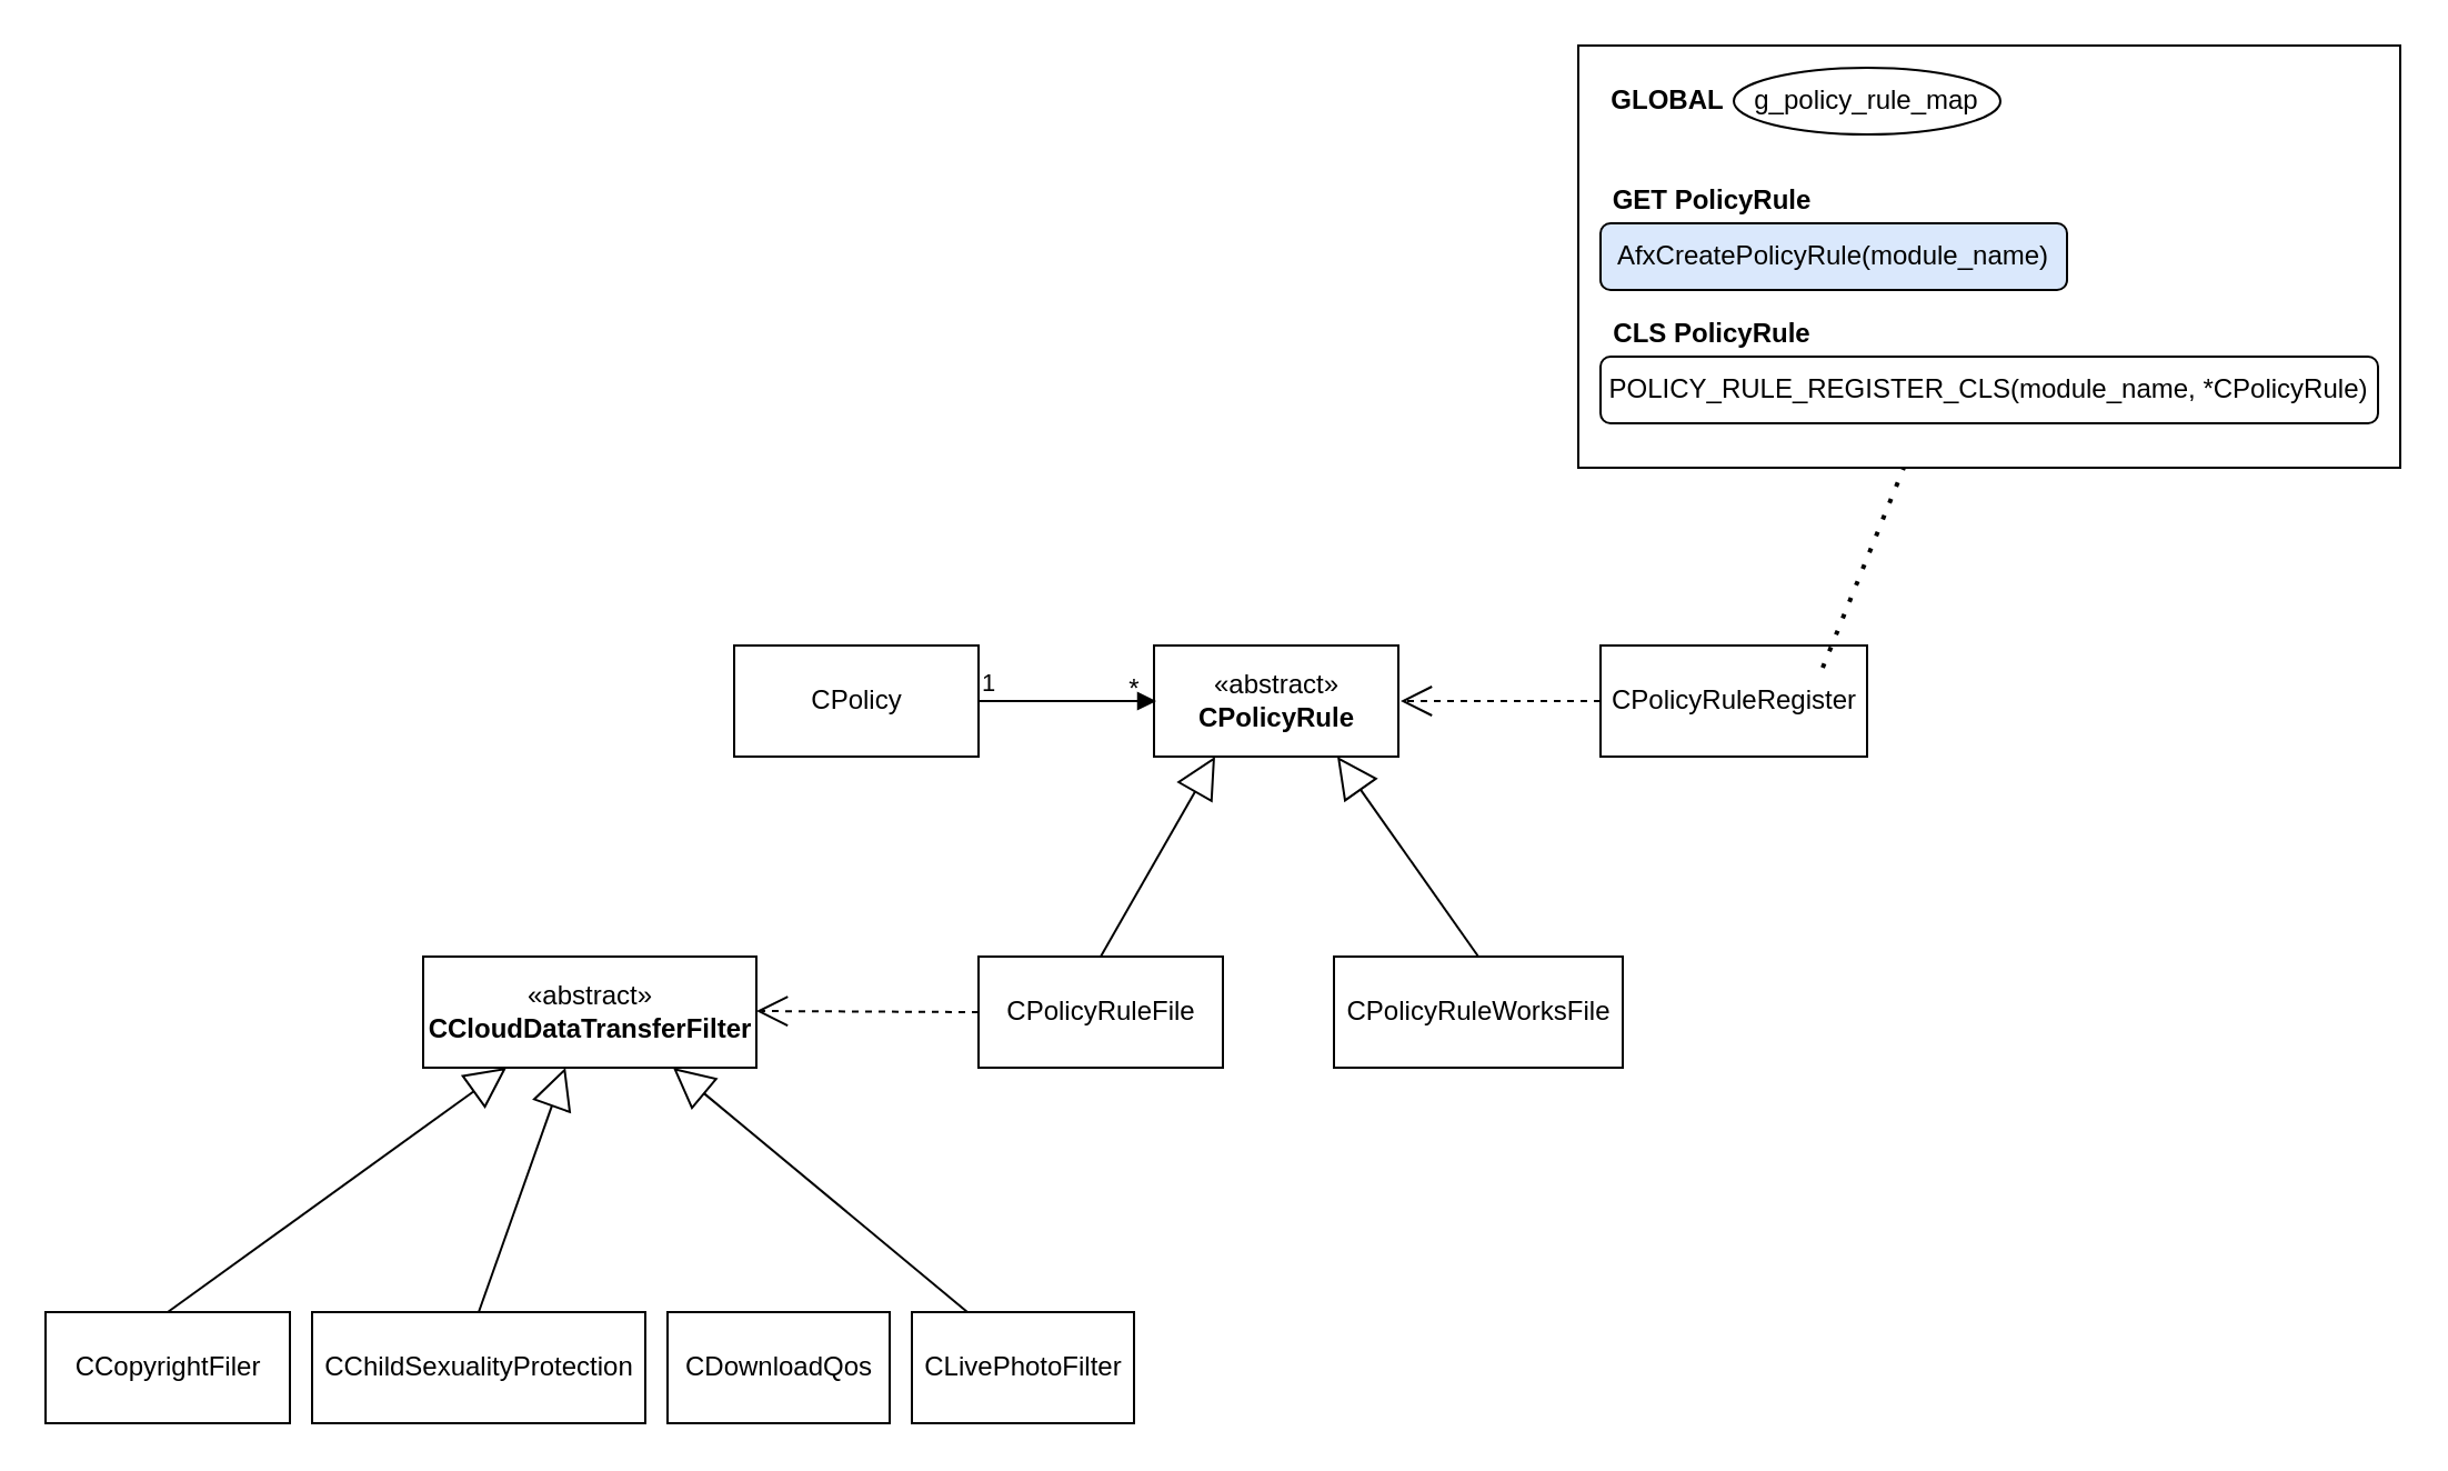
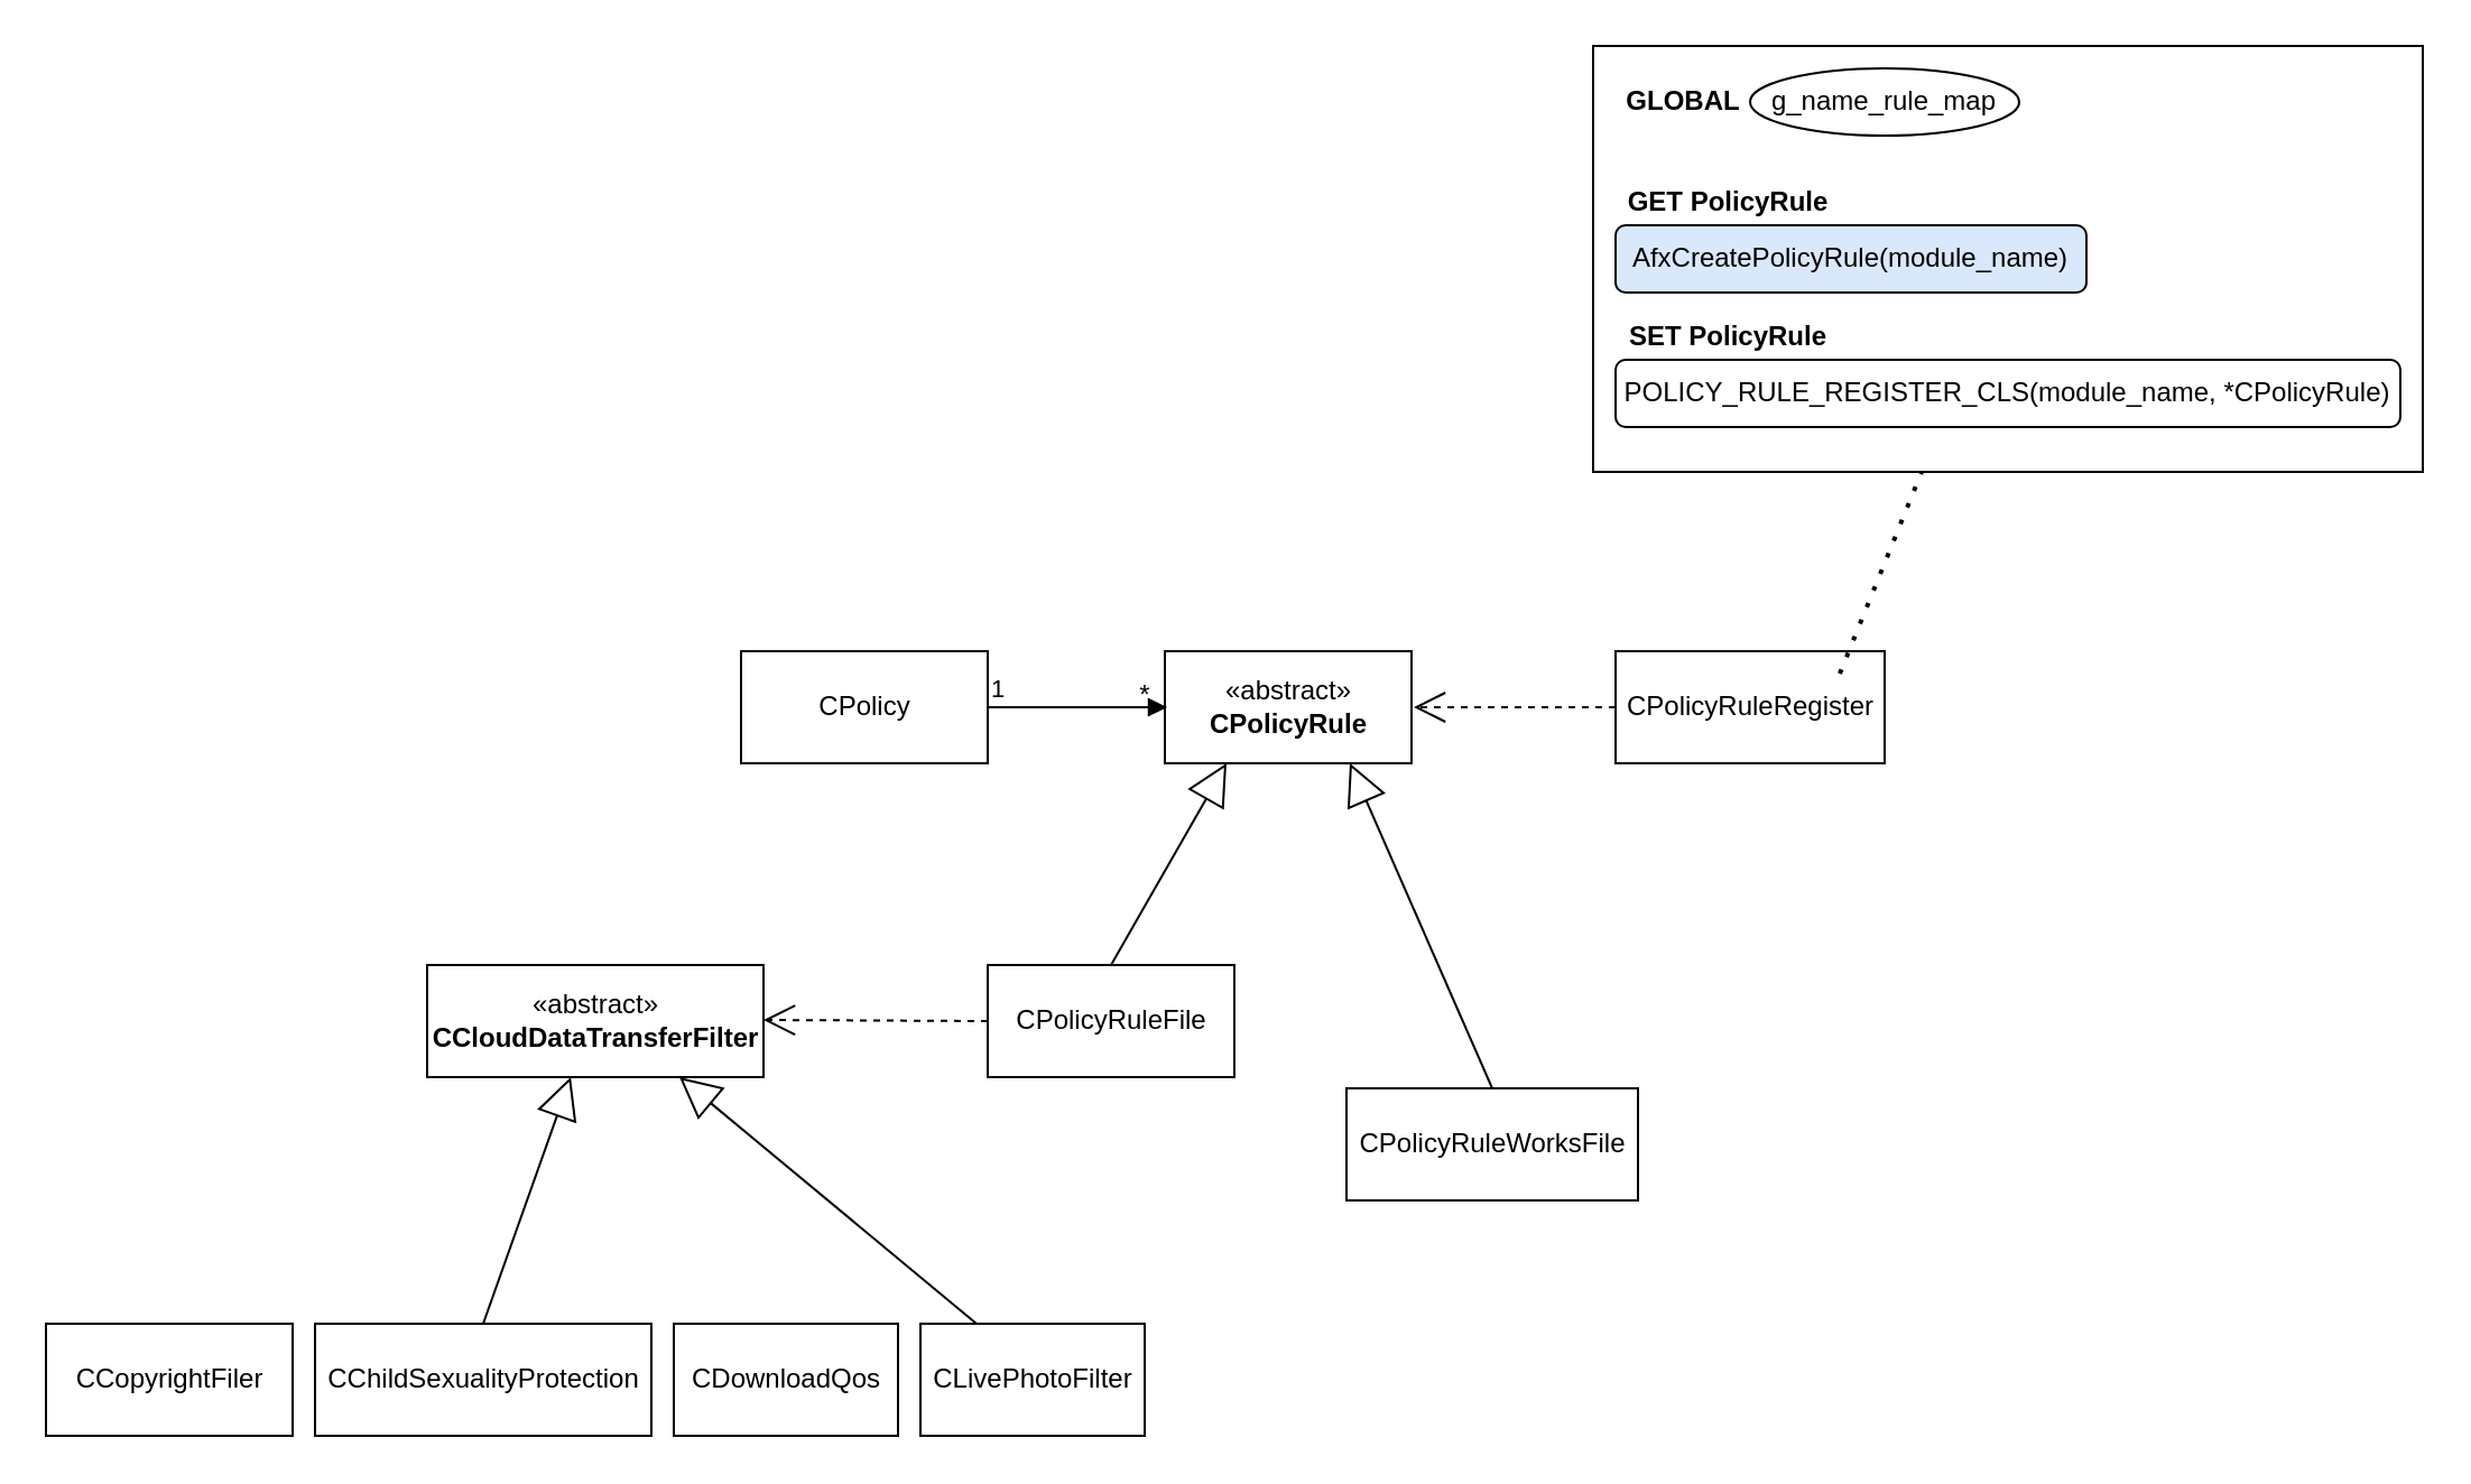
  <mxCell id="0" />
  <mxCell id="1" parent="0" />
  <mxCell id="2" value="CPolicy" style="html=1;" parent="1" vertex="1"><mxGeometry x="330" y="290" width="110" height="50" as="geometry" /></mxCell>
  <mxCell id="3" value="«abstract»&lt;br&gt;&lt;b&gt;CPolicyRule&lt;/b&gt;" style="html=1;" parent="1" vertex="1"><mxGeometry x="519" y="290" width="110" height="50" as="geometry" /></mxCell>
  <mxCell id="4" value="CPolicyRuleFile" style="html=1;" parent="1" vertex="1"><mxGeometry x="440" y="430" width="110" height="50" as="geometry" /></mxCell>
- <mxCell id="5" value="CPolicyRuleWorksFile" style="html=1;" parent="1" vertex="1"><mxGeometry x="600" y="430" width="130" height="50" as="geometry" /></mxCell>
+ <mxCell id="5" value="CPolicyRuleWorksFile" style="html=1;" parent="1" vertex="1"><mxGeometry x="600" y="485" width="130" height="50" as="geometry" /></mxCell>
  <mxCell id="6" value="" style="endArrow=block;endFill=1;html=1;edgeStyle=orthogonalEdgeStyle;align=left;verticalAlign=top;exitX=1;exitY=0.5;exitDx=0;exitDy=0;" parent="1" source="2" edge="1"><mxGeometry x="-1" relative="1" as="geometry"><mxPoint x="690" y="580" as="sourcePoint" /><mxPoint x="520" y="315" as="targetPoint" /></mxGeometry></mxCell>
  <mxCell id="7" value="1" style="edgeLabel;resizable=0;html=1;align=left;verticalAlign=bottom;" parent="6" connectable="0" vertex="1"><mxGeometry x="-1" relative="1" as="geometry" /></mxCell>
  <mxCell id="8" value="*" style="text;html=1;align=center;verticalAlign=middle;resizable=0;points=[];autosize=1;strokeColor=none;" parent="1" vertex="1"><mxGeometry x="500" y="300" width="20" height="20" as="geometry" /></mxCell>
  <mxCell id="9" value="CPolicyRuleRegister" style="html=1;" parent="1" vertex="1"><mxGeometry x="720" y="290" width="120" height="50" as="geometry" /></mxCell>
  <mxCell id="10" value="" style="endArrow=open;endSize=12;dashed=1;html=1;exitX=0;exitY=0.5;exitDx=0;exitDy=0;" parent="1" source="9" edge="1"><mxGeometry width="160" relative="1" as="geometry"><mxPoint x="790" y="580" as="sourcePoint" /><mxPoint x="630" y="315" as="targetPoint" /></mxGeometry></mxCell>
  <mxCell id="11" value="" style="group" parent="1" vertex="1" connectable="0"><mxGeometry x="710" y="20" width="370" height="190" as="geometry" /></mxCell>
  <mxCell id="12" value="" style="rounded=0;whiteSpace=wrap;html=1;" parent="11" vertex="1"><mxGeometry width="370" height="190" as="geometry" /></mxCell>
- <mxCell id="13" value="g_policy_rule_map" style="ellipse;whiteSpace=wrap;html=1;" parent="11" vertex="1"><mxGeometry x="70" y="10" width="120" height="30" as="geometry" /></mxCell>
+ <mxCell id="13" value="g_name_rule_map" style="ellipse;whiteSpace=wrap;html=1;" parent="11" vertex="1"><mxGeometry x="70" y="10" width="120" height="30" as="geometry" /></mxCell>
  <mxCell id="14" value="&lt;span&gt;POLICY_RULE_REGISTER_CLS(module_name, *CPolicyRule)&lt;/span&gt;" style="rounded=1;whiteSpace=wrap;html=1;" parent="11" vertex="1"><mxGeometry x="10" y="140" width="350" height="30" as="geometry" /></mxCell>
  <mxCell id="15" value="&lt;span&gt;AfxCreatePolicyRule(module_name)&lt;/span&gt;" style="rounded=1;whiteSpace=wrap;html=1;fillColor=#dae8fc;" parent="11" vertex="1"><mxGeometry x="10" y="80" width="210" height="30" as="geometry" /></mxCell>
  <mxCell id="16" value="&lt;b&gt;GET PolicyRule&lt;/b&gt;" style="text;html=1;align=center;verticalAlign=middle;resizable=0;points=[];autosize=1;strokeColor=none;" parent="11" vertex="1"><mxGeometry x="10" y="60" width="100" height="20" as="geometry" /></mxCell>
- <mxCell id="17" value="&lt;b&gt;CLS PolicyRule&lt;/b&gt;" style="text;html=1;align=center;verticalAlign=middle;resizable=0;points=[];autosize=1;strokeColor=none;" parent="11" vertex="1"><mxGeometry x="10" y="120" width="100" height="20" as="geometry" /></mxCell>
+ <mxCell id="17" value="&lt;b&gt;SET PolicyRule&lt;/b&gt;" style="text;html=1;align=center;verticalAlign=middle;resizable=0;points=[];autosize=1;strokeColor=none;" parent="11" vertex="1"><mxGeometry x="10" y="120" width="100" height="20" as="geometry" /></mxCell>
  <mxCell id="18" value="&lt;b&gt;GLOBAL&lt;/b&gt;" style="text;html=1;align=center;verticalAlign=middle;resizable=0;points=[];autosize=1;strokeColor=none;" parent="11" vertex="1"><mxGeometry x="5" y="15" width="70" height="20" as="geometry" /></mxCell>
  <mxCell id="19" value="" style="endArrow=none;dashed=1;html=1;dashPattern=1 3;strokeWidth=2;" parent="1" target="12" edge="1"><mxGeometry width="50" height="50" relative="1" as="geometry"><mxPoint x="820" y="300" as="sourcePoint" /><mxPoint x="870" y="250" as="targetPoint" /></mxGeometry></mxCell>
  <mxCell id="20" value="«abstract»&lt;br&gt;&lt;b&gt;CCloudDataTransferFilter&lt;/b&gt;" style="html=1;" vertex="1" parent="1"><mxGeometry x="190" y="430" width="150" height="50" as="geometry" /></mxCell>
  <mxCell id="21" value="" style="endArrow=open;endSize=12;dashed=1;html=1;exitX=0;exitY=0.5;exitDx=0;exitDy=0;" edge="1" parent="1" source="4"><mxGeometry width="160" relative="1" as="geometry"><mxPoint x="430" y="454.5" as="sourcePoint" /><mxPoint x="340" y="454.5" as="targetPoint" /></mxGeometry></mxCell>
  <mxCell id="22" value="CCopyrightFiler" style="html=1;" vertex="1" parent="1"><mxGeometry x="20" y="590" width="110" height="50" as="geometry" /></mxCell>
  <mxCell id="23" value="" style="endArrow=block;endSize=16;endFill=0;html=1;entryX=0.25;entryY=1;entryDx=0;entryDy=0;exitX=0.5;exitY=0;exitDx=0;exitDy=0;" edge="1" parent="1" source="4" target="3"><mxGeometry width="160" relative="1" as="geometry"><mxPoint x="420" y="620" as="sourcePoint" /><mxPoint x="580" y="620" as="targetPoint" /><Array as="points" /></mxGeometry></mxCell>
  <mxCell id="24" value="" style="endArrow=block;endSize=16;endFill=0;html=1;entryX=0.75;entryY=1;entryDx=0;entryDy=0;exitX=0.5;exitY=0;exitDx=0;exitDy=0;" edge="1" parent="1" source="5" target="3"><mxGeometry width="160" relative="1" as="geometry"><mxPoint x="505" y="440" as="sourcePoint" /><mxPoint x="556.5" y="350" as="targetPoint" /><Array as="points" /></mxGeometry></mxCell>
- <mxCell id="25" value="" style="endArrow=block;endSize=16;endFill=0;html=1;entryX=0.25;entryY=1;entryDx=0;entryDy=0;exitX=0.5;exitY=0;exitDx=0;exitDy=0;" edge="1" parent="1" source="22" target="20"><mxGeometry width="160" relative="1" as="geometry"><mxPoint x="180" y="570" as="sourcePoint" /><mxPoint x="231.5" y="480" as="targetPoint" /><Array as="points" /></mxGeometry></mxCell>
  <mxCell id="26" value="CChildSexualityProtection" style="html=1;" vertex="1" parent="1"><mxGeometry x="140" y="590" width="150" height="50" as="geometry" /></mxCell>
  <mxCell id="27" value="" style="endArrow=block;endSize=16;endFill=0;html=1;entryX=0.427;entryY=1;entryDx=0;entryDy=0;exitX=0.5;exitY=0;exitDx=0;exitDy=0;entryPerimeter=0;" edge="1" parent="1" source="26" target="20"><mxGeometry width="160" relative="1" as="geometry"><mxPoint x="85" y="600" as="sourcePoint" /><mxPoint x="200" y="490" as="targetPoint" /><Array as="points" /></mxGeometry></mxCell>
  <mxCell id="28" value="CDownloadQos" style="html=1;" vertex="1" parent="1"><mxGeometry x="300" y="590" width="100" height="50" as="geometry" /></mxCell>
  <mxCell id="29" value="CLivePhotoFilter" style="html=1;" vertex="1" parent="1"><mxGeometry x="410" y="590" width="100" height="50" as="geometry" /></mxCell>
  <mxCell id="30" value="" style="endArrow=block;endSize=16;endFill=0;html=1;entryX=0.75;entryY=1;entryDx=0;entryDy=0;exitX=0.25;exitY=0;exitDx=0;exitDy=0;" edge="1" parent="1" source="29" target="20"><mxGeometry width="160" relative="1" as="geometry"><mxPoint x="360" y="600" as="sourcePoint" /><mxPoint x="312.5" y="490" as="targetPoint" /><Array as="points" /></mxGeometry></mxCell>
